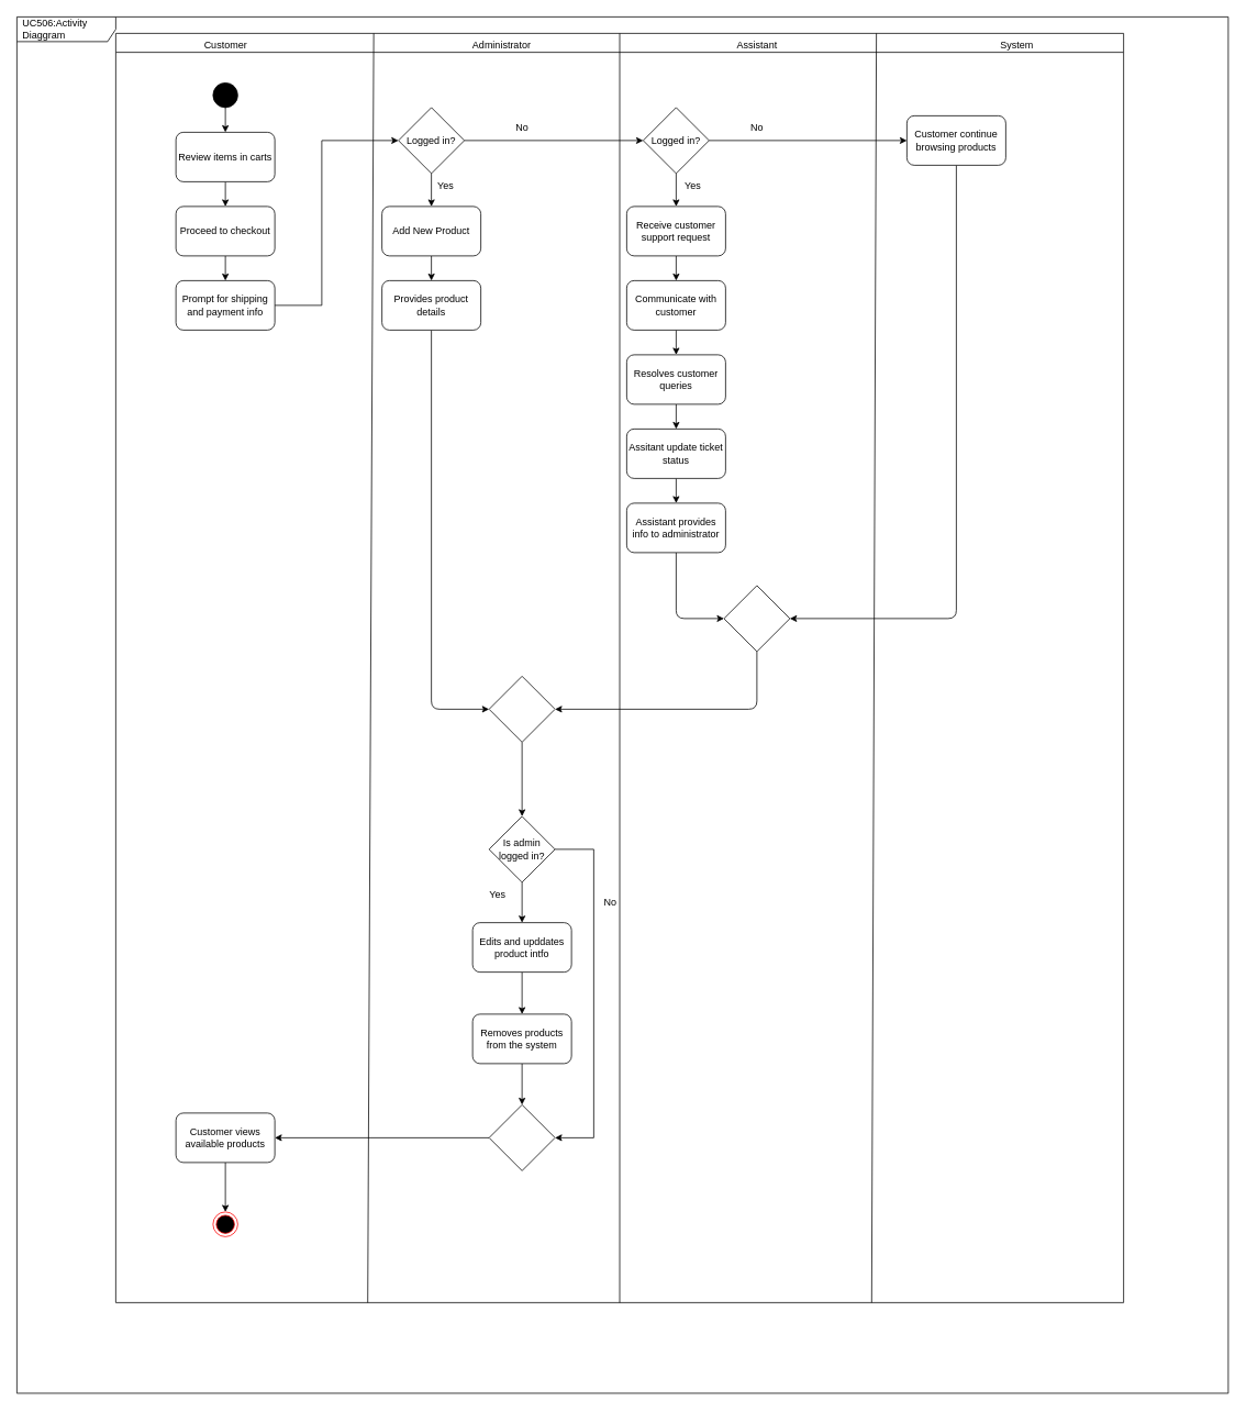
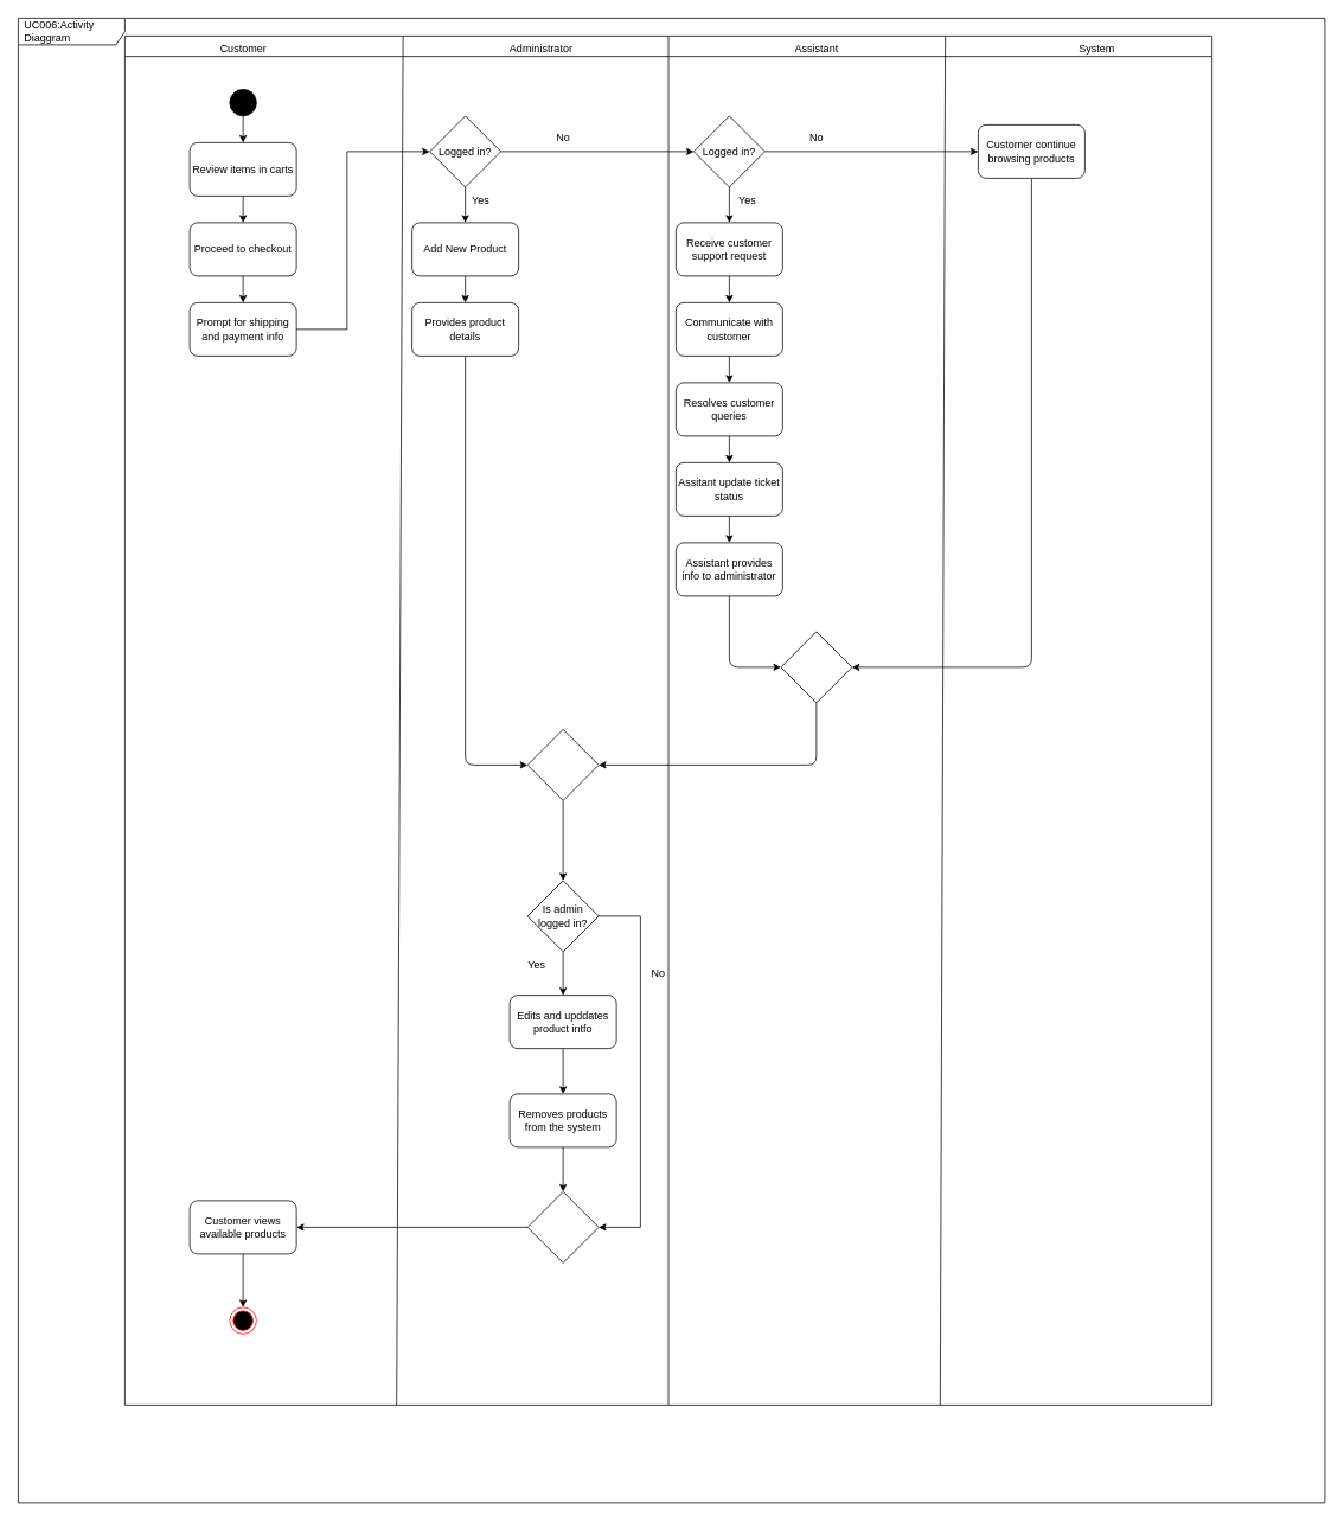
  <mxCell id="0" />
  <mxCell id="1" parent="0" />
  <mxCell id="2" value="&amp;nbsp;" style="swimlane;whiteSpace=wrap;html=1;" parent="1" vertex="1"><mxGeometry x="140" y="40" width="1223" height="1540" as="geometry" /></mxCell>
  <mxCell id="3" value="" style="endArrow=none;html=1;entryX=0.5;entryY=0;entryDx=0;entryDy=0;exitX=0.25;exitY=1;exitDx=0;exitDy=0;" edge="1" parent="2" source="2"><mxGeometry width="50" height="50" relative="1" as="geometry"><mxPoint x="313" y="1160" as="sourcePoint" /><mxPoint x="313" as="targetPoint" /></mxGeometry></mxCell>
  <mxCell id="4" value="" style="endArrow=none;html=1;entryX=0.5;entryY=0;entryDx=0;entryDy=0;exitX=0.75;exitY=1;exitDx=0;exitDy=0;" edge="1" parent="2" source="2"><mxGeometry width="50" height="50" relative="1" as="geometry"><mxPoint x="923" y="1160" as="sourcePoint" /><mxPoint x="923" as="targetPoint" /></mxGeometry></mxCell>
  <mxCell id="5" value="Customer" style="text;html=1;align=center;verticalAlign=middle;resizable=0;points=[];autosize=1;strokeColor=none;fillColor=none;" vertex="1" parent="2"><mxGeometry x="93" width="80" height="30" as="geometry" /></mxCell>
  <mxCell id="6" value="Administrator" style="text;html=1;align=center;verticalAlign=middle;resizable=0;points=[];autosize=1;strokeColor=none;fillColor=none;" vertex="1" parent="2"><mxGeometry x="423" width="90" height="30" as="geometry" /></mxCell>
  <mxCell id="7" value="Assistant" style="text;html=1;align=center;verticalAlign=middle;resizable=0;points=[];autosize=1;strokeColor=none;fillColor=none;" vertex="1" parent="2"><mxGeometry x="743" width="70" height="30" as="geometry" /></mxCell>
  <mxCell id="8" value="System" style="text;html=1;align=center;verticalAlign=middle;resizable=0;points=[];autosize=1;strokeColor=none;fillColor=none;" vertex="1" parent="2"><mxGeometry x="1063" width="60" height="30" as="geometry" /></mxCell>
  <mxCell id="9" style="edgeStyle=none;html=1;entryX=0.5;entryY=0;entryDx=0;entryDy=0;" edge="1" parent="2" source="10" target="12"><mxGeometry relative="1" as="geometry" /></mxCell>
  <mxCell id="10" value="" style="ellipse;fillColor=strokeColor;" vertex="1" parent="2"><mxGeometry x="118" y="60" width="30" height="30" as="geometry" /></mxCell>
  <mxCell id="11" style="edgeStyle=none;html=1;entryX=0.5;entryY=0;entryDx=0;entryDy=0;" edge="1" parent="2" source="12" target="14"><mxGeometry relative="1" as="geometry" /></mxCell>
  <mxCell id="12" value="Review items in carts" style="rounded=1;whiteSpace=wrap;html=1;" vertex="1" parent="2"><mxGeometry x="73" y="120" width="120" height="60" as="geometry" /></mxCell>
  <mxCell id="13" style="edgeStyle=none;html=1;entryX=0.5;entryY=0;entryDx=0;entryDy=0;" edge="1" parent="2" source="14" target="15"><mxGeometry relative="1" as="geometry" /></mxCell>
  <mxCell id="14" value="Proceed to checkout" style="rounded=1;whiteSpace=wrap;html=1;" vertex="1" parent="2"><mxGeometry x="73" y="210" width="120" height="60" as="geometry" /></mxCell>
  <mxCell id="15" value="Prompt for shipping and payment info" style="rounded=1;whiteSpace=wrap;html=1;" vertex="1" parent="2"><mxGeometry x="73" y="300" width="120" height="60" as="geometry" /></mxCell>
  <mxCell id="16" style="edgeStyle=none;html=1;entryX=0;entryY=0.5;entryDx=0;entryDy=0;" edge="1" parent="2" source="18" target="21"><mxGeometry relative="1" as="geometry" /></mxCell>
  <mxCell id="17" style="edgeStyle=none;html=1;entryX=0.5;entryY=0;entryDx=0;entryDy=0;" edge="1" parent="2" source="18" target="24"><mxGeometry relative="1" as="geometry" /></mxCell>
  <mxCell id="18" value="Logged in?" style="rhombus;whiteSpace=wrap;html=1;" vertex="1" parent="2"><mxGeometry x="343" y="90" width="80" height="80" as="geometry" /></mxCell>
  <mxCell id="19" style="edgeStyle=none;html=1;entryX=0;entryY=0.5;entryDx=0;entryDy=0;" edge="1" parent="2" source="21" target="29"><mxGeometry relative="1" as="geometry" /></mxCell>
  <mxCell id="20" style="edgeStyle=none;html=1;entryX=0.5;entryY=0;entryDx=0;entryDy=0;" edge="1" parent="2" source="21" target="32"><mxGeometry relative="1" as="geometry" /></mxCell>
  <mxCell id="21" value="Logged in?" style="rhombus;whiteSpace=wrap;html=1;" vertex="1" parent="2"><mxGeometry x="640" y="90" width="80" height="80" as="geometry" /></mxCell>
  <mxCell id="22" value="No" style="text;html=1;align=center;verticalAlign=middle;resizable=0;points=[];autosize=1;strokeColor=none;fillColor=none;" vertex="1" parent="2"><mxGeometry x="473" y="100" width="40" height="30" as="geometry" /></mxCell>
  <mxCell id="23" style="edgeStyle=none;html=1;entryX=0.5;entryY=0;entryDx=0;entryDy=0;" edge="1" parent="2" source="24" target="26"><mxGeometry relative="1" as="geometry" /></mxCell>
  <mxCell id="24" value="Add New Product" style="rounded=1;whiteSpace=wrap;html=1;" vertex="1" parent="2"><mxGeometry x="323" y="210" width="120" height="60" as="geometry" /></mxCell>
  <mxCell id="25" style="edgeStyle=none;html=1;entryX=0;entryY=0.5;entryDx=0;entryDy=0;" edge="1" parent="2" source="26" target="44"><mxGeometry relative="1" as="geometry"><Array as="points"><mxPoint x="383" y="820" /></Array></mxGeometry></mxCell>
  <mxCell id="26" value="Provides product details" style="rounded=1;whiteSpace=wrap;html=1;" vertex="1" parent="2"><mxGeometry x="323" y="300" width="120" height="60" as="geometry" /></mxCell>
  <mxCell id="27" value="Yes" style="text;html=1;align=center;verticalAlign=middle;resizable=0;points=[];autosize=1;strokeColor=none;fillColor=none;" vertex="1" parent="2"><mxGeometry x="380" y="170" width="40" height="30" as="geometry" /></mxCell>
  <mxCell id="28" style="edgeStyle=none;html=1;entryX=1;entryY=0.5;entryDx=0;entryDy=0;" edge="1" parent="2" source="29" target="42"><mxGeometry relative="1" as="geometry"><Array as="points"><mxPoint x="1020" y="710" /></Array></mxGeometry></mxCell>
  <mxCell id="29" value="Customer continue browsing products" style="rounded=1;whiteSpace=wrap;html=1;" vertex="1" parent="2"><mxGeometry x="960" y="100" width="120" height="60" as="geometry" /></mxCell>
  <mxCell id="30" value="No" style="text;html=1;align=center;verticalAlign=middle;resizable=0;points=[];autosize=1;strokeColor=none;fillColor=none;" vertex="1" parent="2"><mxGeometry x="758" y="100" width="40" height="30" as="geometry" /></mxCell>
  <mxCell id="31" style="edgeStyle=none;html=1;entryX=0.5;entryY=0;entryDx=0;entryDy=0;" edge="1" parent="2" source="32" target="34"><mxGeometry relative="1" as="geometry" /></mxCell>
  <mxCell id="32" value="Receive customer support request" style="rounded=1;whiteSpace=wrap;html=1;" vertex="1" parent="2"><mxGeometry x="620" y="210" width="120" height="60" as="geometry" /></mxCell>
  <mxCell id="33" style="edgeStyle=none;html=1;entryX=0.5;entryY=0;entryDx=0;entryDy=0;" edge="1" parent="2" source="34" target="36"><mxGeometry relative="1" as="geometry" /></mxCell>
  <mxCell id="34" value="Communicate with customer" style="rounded=1;whiteSpace=wrap;html=1;" vertex="1" parent="2"><mxGeometry x="620" y="300" width="120" height="60" as="geometry" /></mxCell>
  <mxCell id="35" style="edgeStyle=none;html=1;entryX=0.5;entryY=0;entryDx=0;entryDy=0;" edge="1" parent="2" source="36" target="38"><mxGeometry relative="1" as="geometry" /></mxCell>
  <mxCell id="36" value="Resolves customer queries" style="rounded=1;whiteSpace=wrap;html=1;" vertex="1" parent="2"><mxGeometry x="620" y="390" width="120" height="60" as="geometry" /></mxCell>
  <mxCell id="37" style="edgeStyle=none;html=1;entryX=0.5;entryY=0;entryDx=0;entryDy=0;" edge="1" parent="2" source="38" target="40"><mxGeometry relative="1" as="geometry" /></mxCell>
  <mxCell id="38" value="Assitant update ticket status" style="rounded=1;whiteSpace=wrap;html=1;" vertex="1" parent="2"><mxGeometry x="620" y="480" width="120" height="60" as="geometry" /></mxCell>
  <mxCell id="39" style="edgeStyle=none;html=1;entryX=0;entryY=0.5;entryDx=0;entryDy=0;" edge="1" parent="2" source="40" target="42"><mxGeometry relative="1" as="geometry"><Array as="points"><mxPoint x="680" y="710" /></Array></mxGeometry></mxCell>
  <mxCell id="40" value="Assistant provides info to administrator" style="rounded=1;whiteSpace=wrap;html=1;" vertex="1" parent="2"><mxGeometry x="620" y="570" width="120" height="60" as="geometry" /></mxCell>
  <mxCell id="41" style="edgeStyle=none;html=1;entryX=1;entryY=0.5;entryDx=0;entryDy=0;" edge="1" parent="2" source="42" target="44"><mxGeometry relative="1" as="geometry"><Array as="points"><mxPoint x="778" y="820" /></Array></mxGeometry></mxCell>
  <mxCell id="42" value="" style="rhombus;whiteSpace=wrap;html=1;" vertex="1" parent="2"><mxGeometry x="738" y="670" width="80" height="80" as="geometry" /></mxCell>
  <mxCell id="43" style="edgeStyle=none;html=1;entryX=0.5;entryY=0;entryDx=0;entryDy=0;" edge="1" parent="2" source="44" target="47"><mxGeometry relative="1" as="geometry" /></mxCell>
  <mxCell id="44" value="" style="rhombus;whiteSpace=wrap;html=1;" vertex="1" parent="2"><mxGeometry x="453" y="780" width="80" height="80" as="geometry" /></mxCell>
  <mxCell id="45" value="Yes" style="text;html=1;align=center;verticalAlign=middle;resizable=0;points=[];autosize=1;strokeColor=none;fillColor=none;" vertex="1" parent="2"><mxGeometry x="680" y="170" width="40" height="30" as="geometry" /></mxCell>
  <mxCell id="46" style="edgeStyle=none;html=1;exitX=0.5;exitY=1;exitDx=0;exitDy=0;entryX=0.5;entryY=0;entryDx=0;entryDy=0;" edge="1" parent="2" source="47" target="49"><mxGeometry relative="1" as="geometry" /></mxCell>
  <mxCell id="47" value="Is admin logged in?" style="rhombus;whiteSpace=wrap;html=1;" vertex="1" parent="2"><mxGeometry x="453" y="950" width="80" height="80" as="geometry" /></mxCell>
  <mxCell id="48" style="edgeStyle=none;html=1;" edge="1" parent="2" source="49" target="51"><mxGeometry relative="1" as="geometry" /></mxCell>
  <mxCell id="49" value="Edits and upddates product intfo" style="rounded=1;whiteSpace=wrap;html=1;" vertex="1" parent="2"><mxGeometry x="433" y="1079" width="120" height="60" as="geometry" /></mxCell>
  <mxCell id="50" style="edgeStyle=none;html=1;entryX=0.5;entryY=0;entryDx=0;entryDy=0;" edge="1" parent="2" source="51" target="53"><mxGeometry relative="1" as="geometry" /></mxCell>
  <mxCell id="51" value="Removes products from the system" style="rounded=1;whiteSpace=wrap;html=1;" vertex="1" parent="2"><mxGeometry x="433" y="1190" width="120" height="60" as="geometry" /></mxCell>
  <mxCell id="52" style="edgeStyle=none;html=1;entryX=1;entryY=0.5;entryDx=0;entryDy=0;" edge="1" parent="2" source="53" target="57"><mxGeometry relative="1" as="geometry" /></mxCell>
  <mxCell id="53" value="" style="rhombus;whiteSpace=wrap;html=1;" vertex="1" parent="2"><mxGeometry x="453" y="1300" width="80" height="80" as="geometry" /></mxCell>
  <mxCell id="54" value="Yes" style="text;html=1;align=center;verticalAlign=middle;resizable=0;points=[];autosize=1;strokeColor=none;fillColor=none;" vertex="1" parent="2"><mxGeometry x="443" y="1030" width="40" height="30" as="geometry" /></mxCell>
  <mxCell id="55" value="No" style="text;html=1;align=center;verticalAlign=middle;resizable=0;points=[];autosize=1;strokeColor=none;fillColor=none;" vertex="1" parent="2"><mxGeometry x="580" y="1040" width="40" height="30" as="geometry" /></mxCell>
  <mxCell id="56" style="edgeStyle=none;html=1;entryX=0.5;entryY=0;entryDx=0;entryDy=0;" edge="1" parent="2" source="57" target="58"><mxGeometry relative="1" as="geometry" /></mxCell>
  <mxCell id="57" value="Customer views available products" style="rounded=1;whiteSpace=wrap;html=1;" vertex="1" parent="2"><mxGeometry x="73" y="1310" width="120" height="60" as="geometry" /></mxCell>
  <mxCell id="58" value="" style="ellipse;html=1;shape=endState;fillColor=#000000;strokeColor=#ff0000;" vertex="1" parent="2"><mxGeometry x="118" y="1430" width="30" height="30" as="geometry" /></mxCell>
  <mxCell id="59" value="" style="endArrow=none;html=1;entryX=0.5;entryY=0;entryDx=0;entryDy=0;exitX=0.5;exitY=1;exitDx=0;exitDy=0;" parent="1" source="2" target="2" edge="1"><mxGeometry width="50" height="50" relative="1" as="geometry"><mxPoint x="480" y="380" as="sourcePoint" /><mxPoint x="530" y="330" as="targetPoint" /></mxGeometry></mxCell>
  <mxCell id="60" value="Start" style="text;html=1;align=center;verticalAlign=middle;resizable=0;points=[];autosize=1;strokeColor=none;fillColor=none;fontColor=#FFFFFF;" parent="1" vertex="1"><mxGeometry x="505" y="145" width="50" height="30" as="geometry" /></mxCell>
  <mxCell id="61" value="" style="endArrow=none;html=1;exitX=1;exitY=0.5;exitDx=0;exitDy=0;" edge="1" parent="1" source="15"><mxGeometry width="50" height="50" relative="1" as="geometry"><mxPoint x="680" y="500" as="sourcePoint" /><mxPoint x="390" y="370" as="targetPoint" /></mxGeometry></mxCell>
  <mxCell id="62" value="" style="endArrow=none;html=1;" edge="1" parent="1"><mxGeometry width="50" height="50" relative="1" as="geometry"><mxPoint x="390" y="370" as="sourcePoint" /><mxPoint x="390" y="170" as="targetPoint" /></mxGeometry></mxCell>
  <mxCell id="63" value="" style="endArrow=classic;html=1;entryX=0;entryY=0.5;entryDx=0;entryDy=0;" edge="1" parent="1" target="18"><mxGeometry width="50" height="50" relative="1" as="geometry"><mxPoint x="390" y="170" as="sourcePoint" /><mxPoint x="730" y="450" as="targetPoint" /></mxGeometry></mxCell>
  <mxCell id="64" value="" style="endArrow=none;html=1;exitX=1;exitY=0.5;exitDx=0;exitDy=0;" edge="1" parent="1" source="47"><mxGeometry width="50" height="50" relative="1" as="geometry"><mxPoint x="630" y="1100" as="sourcePoint" /><mxPoint x="720" y="1030" as="targetPoint" /></mxGeometry></mxCell>
  <mxCell id="65" value="" style="endArrow=none;html=1;" edge="1" parent="1"><mxGeometry width="50" height="50" relative="1" as="geometry"><mxPoint x="720" y="1380" as="sourcePoint" /><mxPoint x="720" y="1030" as="targetPoint" /></mxGeometry></mxCell>
  <mxCell id="66" value="" style="endArrow=classic;html=1;entryX=1;entryY=0.5;entryDx=0;entryDy=0;" edge="1" parent="1" target="53"><mxGeometry width="50" height="50" relative="1" as="geometry"><mxPoint x="720" y="1380" as="sourcePoint" /><mxPoint x="680" y="1050" as="targetPoint" /></mxGeometry></mxCell>
- <mxCell id="67" value="UC506:Activity Diaggram" style="shape=umlFrame;whiteSpace=wrap;html=1;width=120;height=30;boundedLbl=1;verticalAlign=middle;align=left;spacingLeft=5;" vertex="1" parent="1"><mxGeometry x="20" y="20" width="1470" height="1670" as="geometry" /></mxCell>
+ <mxCell id="67" value="UC006:Activity Diaggram" style="shape=umlFrame;whiteSpace=wrap;html=1;width=120;height=30;boundedLbl=1;verticalAlign=middle;align=left;spacingLeft=5;" vertex="1" parent="1"><mxGeometry x="20" y="20" width="1470" height="1670" as="geometry" /></mxCell>
